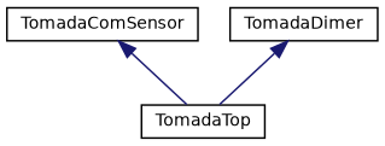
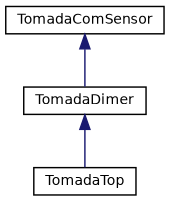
  digraph {
    node [color=black fillcolor=white fontname=Helvetica fontsize=10 shape=record style=filled]
    edge [color=midnightblue dir=back fontname=Helvetica fontsize=10 labelfontname=Helvetica labelfontsize=10 style=solid]
    n1 [height=0.2 label=TomadaComSensor width=0.4]
    n2 [height=0.2 label=TomadaTop width=0.4]
    n3 [height=0.2 label=TomadaDimer width=0.4]
-   n1 -> n2
+   n1 -> n3
    n3 -> n2
  }
